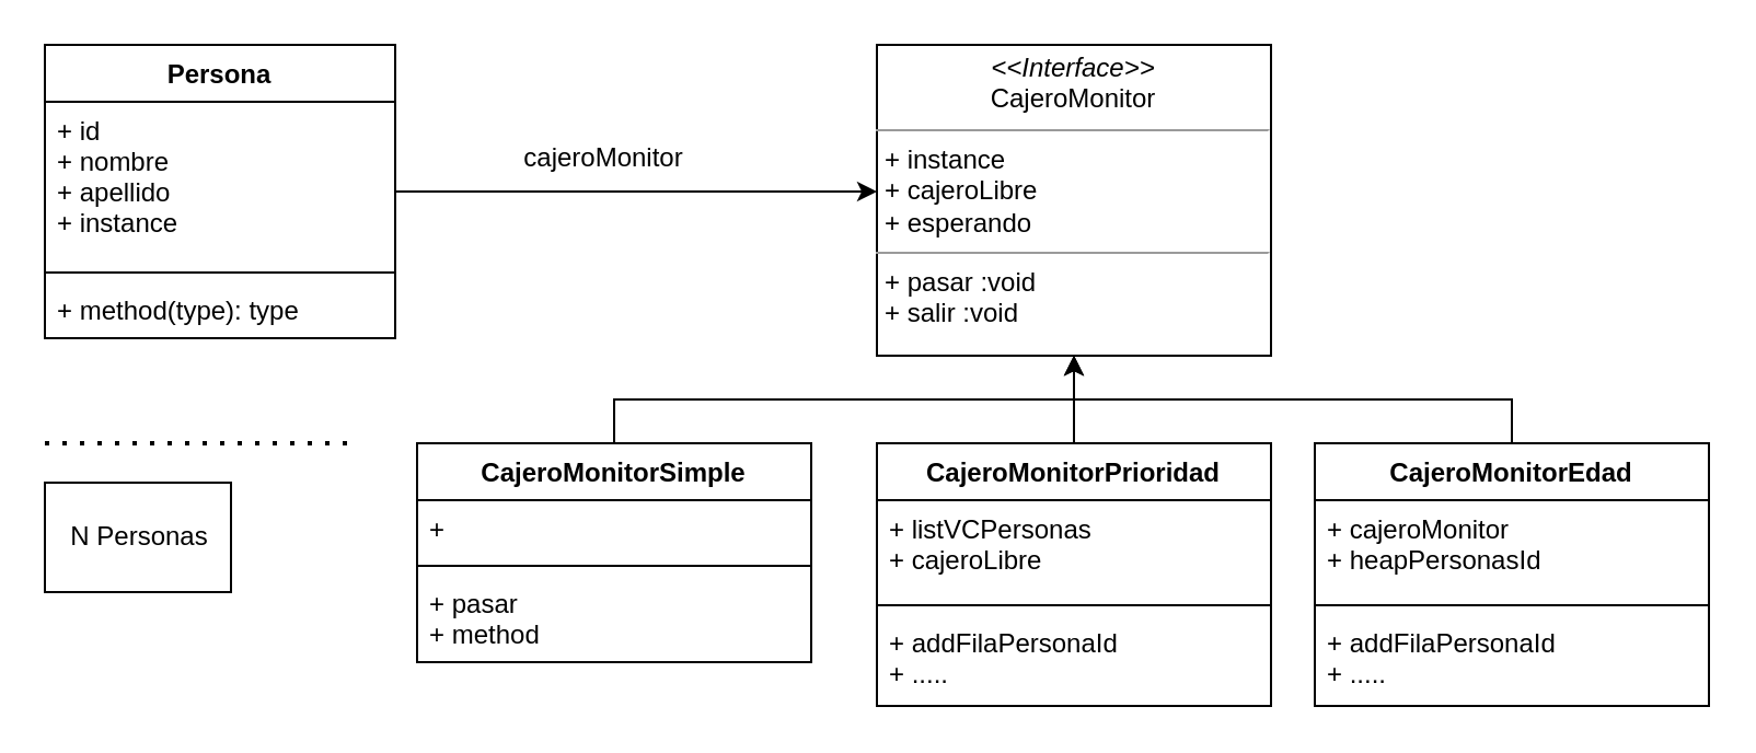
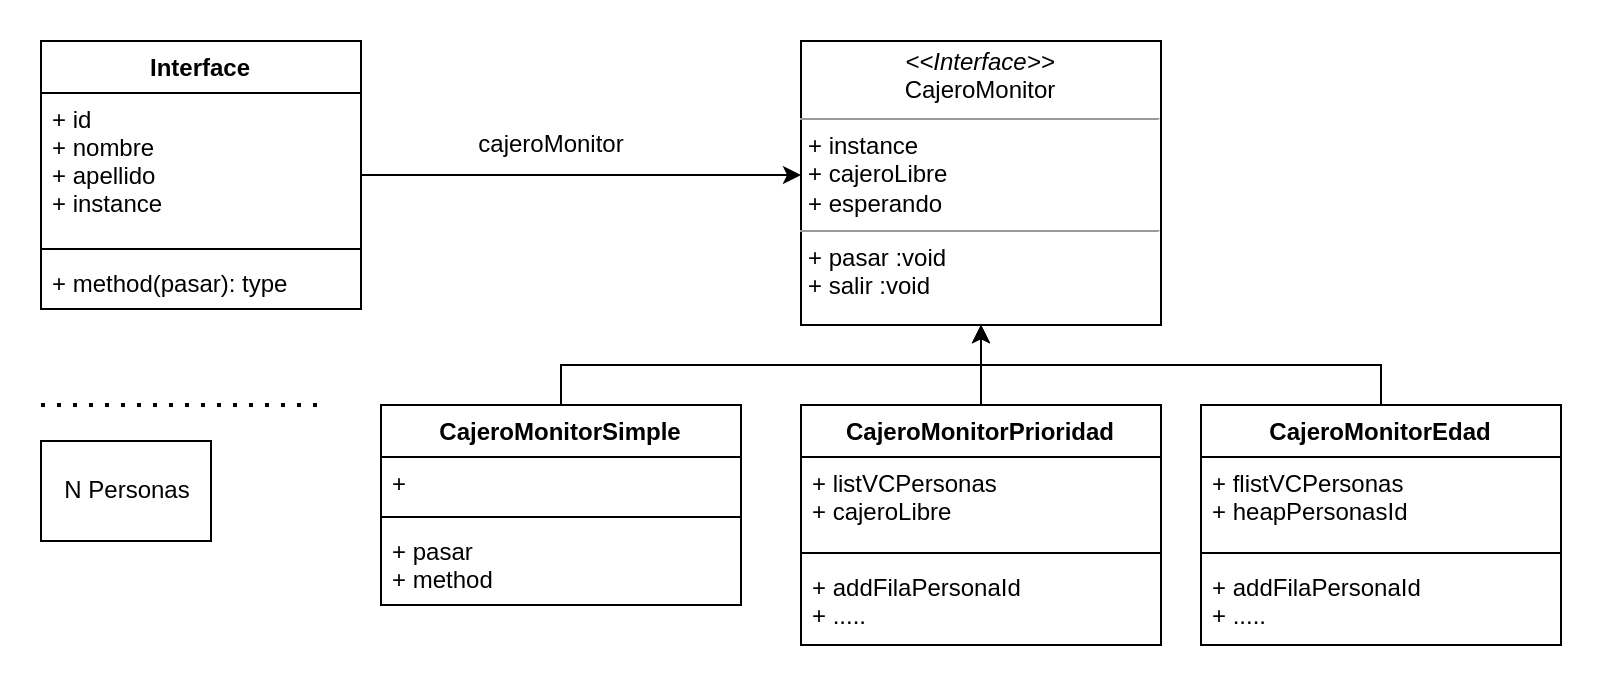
  <mxCell id="0" />
  <mxCell id="1" parent="0" />
  <mxCell id="2" style="edgeStyle=orthogonalEdgeStyle;rounded=0;orthogonalLoop=1;jettySize=auto;html=1;" edge="1" parent="1" source="3" target="7"><mxGeometry relative="1" as="geometry"><Array as="points"><mxPoint x="290" y="87" /><mxPoint x="290" y="87" /></Array></mxGeometry></mxCell>
- <mxCell id="3" value="Persona" style="swimlane;fontStyle=1;align=center;verticalAlign=top;childLayout=stackLayout;horizontal=1;startSize=26;horizontalStack=0;resizeParent=1;resizeParentMax=0;resizeLast=0;collapsible=1;marginBottom=0;" vertex="1" parent="1"><mxGeometry x="20" y="20" width="160" height="134" as="geometry" /></mxCell>
+ <mxCell id="3" value="Interface" style="swimlane;fontStyle=1;align=center;verticalAlign=top;childLayout=stackLayout;horizontal=1;startSize=26;horizontalStack=0;resizeParent=1;resizeParentMax=0;resizeLast=0;collapsible=1;marginBottom=0;" vertex="1" parent="1"><mxGeometry x="20" y="20" width="160" height="134" as="geometry" /></mxCell>
  <mxCell id="4" value="+ id&#10;+ nombre&#10;+ apellido&#10;+ instance" style="text;strokeColor=none;fillColor=none;align=left;verticalAlign=top;spacingLeft=4;spacingRight=4;overflow=hidden;rotatable=0;points=[[0,0.5],[1,0.5]];portConstraint=eastwest;" vertex="1" parent="3"><mxGeometry y="26" width="160" height="74" as="geometry" /></mxCell>
  <mxCell id="5" value="" style="line;strokeWidth=1;fillColor=none;align=left;verticalAlign=middle;spacingTop=-1;spacingLeft=3;spacingRight=3;rotatable=0;labelPosition=right;points=[];portConstraint=eastwest;" vertex="1" parent="3"><mxGeometry y="100" width="160" height="8" as="geometry" /></mxCell>
- <mxCell id="6" value="+ method(type): type" style="text;strokeColor=none;fillColor=none;align=left;verticalAlign=top;spacingLeft=4;spacingRight=4;overflow=hidden;rotatable=0;points=[[0,0.5],[1,0.5]];portConstraint=eastwest;" vertex="1" parent="3"><mxGeometry y="108" width="160" height="26" as="geometry" /></mxCell>
+ <mxCell id="6" value="+ method(pasar): type" style="text;strokeColor=none;fillColor=none;align=left;verticalAlign=top;spacingLeft=4;spacingRight=4;overflow=hidden;rotatable=0;points=[[0,0.5],[1,0.5]];portConstraint=eastwest;" vertex="1" parent="3"><mxGeometry y="108" width="160" height="26" as="geometry" /></mxCell>
  <mxCell id="7" value="&lt;p style=&quot;margin: 0px ; margin-top: 4px ; text-align: center&quot;&gt;&lt;i&gt;&amp;lt;&amp;lt;Interface&amp;gt;&amp;gt;&lt;/i&gt;&lt;br&gt;CajeroMonitor&lt;br&gt;&lt;/p&gt;&lt;hr size=&quot;1&quot;&gt;&lt;p style=&quot;margin: 0px ; margin-left: 4px&quot;&gt;+ instance&lt;/p&gt;&lt;p style=&quot;margin: 0px ; margin-left: 4px&quot;&gt;+ cajeroLibre&lt;/p&gt;&lt;p style=&quot;margin: 0px ; margin-left: 4px&quot;&gt;+ esperando&lt;br&gt;&lt;/p&gt;&lt;hr size=&quot;1&quot;&gt;&lt;p style=&quot;margin: 0px ; margin-left: 4px&quot;&gt;+ pasar :void&lt;br&gt;+ salir :void&lt;br&gt;&lt;/p&gt;" style="verticalAlign=top;align=left;overflow=fill;fontSize=12;fontFamily=Helvetica;html=1;" vertex="1" parent="1"><mxGeometry x="400" y="20" width="180" height="142" as="geometry" /></mxCell>
  <mxCell id="8" value="cajeroMonitor" style="text;html=1;align=center;verticalAlign=middle;resizable=0;points=[];autosize=1;" vertex="1" parent="1"><mxGeometry x="225" y="62" width="100" height="20" as="geometry" /></mxCell>
  <mxCell id="9" style="edgeStyle=orthogonalEdgeStyle;rounded=0;orthogonalLoop=1;jettySize=auto;html=1;" edge="1" parent="1" source="10" target="7"><mxGeometry relative="1" as="geometry"><Array as="points"><mxPoint x="280" y="182" /><mxPoint x="490" y="182" /></Array></mxGeometry></mxCell>
  <mxCell id="10" value="CajeroMonitorSimple" style="swimlane;fontStyle=1;align=center;verticalAlign=top;childLayout=stackLayout;horizontal=1;startSize=26;horizontalStack=0;resizeParent=1;resizeParentMax=0;resizeLast=0;collapsible=1;marginBottom=0;" vertex="1" parent="1"><mxGeometry x="190" y="202" width="180" height="100" as="geometry" /></mxCell>
  <mxCell id="11" value="+ " style="text;strokeColor=none;fillColor=none;align=left;verticalAlign=top;spacingLeft=4;spacingRight=4;overflow=hidden;rotatable=0;points=[[0,0.5],[1,0.5]];portConstraint=eastwest;" vertex="1" parent="10"><mxGeometry y="26" width="180" height="26" as="geometry" /></mxCell>
  <mxCell id="12" value="" style="line;strokeWidth=1;fillColor=none;align=left;verticalAlign=middle;spacingTop=-1;spacingLeft=3;spacingRight=3;rotatable=0;labelPosition=right;points=[];portConstraint=eastwest;" vertex="1" parent="10"><mxGeometry y="52" width="180" height="8" as="geometry" /></mxCell>
  <mxCell id="13" value="+ pasar&#10;+ method&#10;" style="text;strokeColor=none;fillColor=none;align=left;verticalAlign=top;spacingLeft=4;spacingRight=4;overflow=hidden;rotatable=0;points=[[0,0.5],[1,0.5]];portConstraint=eastwest;" vertex="1" parent="10"><mxGeometry y="60" width="180" height="40" as="geometry" /></mxCell>
  <mxCell id="14" style="edgeStyle=orthogonalEdgeStyle;rounded=0;orthogonalLoop=1;jettySize=auto;html=1;" edge="1" parent="1" source="15" target="7"><mxGeometry relative="1" as="geometry" /></mxCell>
  <mxCell id="15" value="CajeroMonitorPrioridad" style="swimlane;fontStyle=1;align=center;verticalAlign=top;childLayout=stackLayout;horizontal=1;startSize=26;horizontalStack=0;resizeParent=1;resizeParentMax=0;resizeLast=0;collapsible=1;marginBottom=0;" vertex="1" parent="1"><mxGeometry x="400" y="202" width="180" height="120" as="geometry" /></mxCell>
  <mxCell id="16" value="+ listVCPersonas&#10;+ cajeroLibre&#10;" style="text;strokeColor=none;fillColor=none;align=left;verticalAlign=top;spacingLeft=4;spacingRight=4;overflow=hidden;rotatable=0;points=[[0,0.5],[1,0.5]];portConstraint=eastwest;" vertex="1" parent="15"><mxGeometry y="26" width="180" height="44" as="geometry" /></mxCell>
  <mxCell id="17" value="" style="line;strokeWidth=1;fillColor=none;align=left;verticalAlign=middle;spacingTop=-1;spacingLeft=3;spacingRight=3;rotatable=0;labelPosition=right;points=[];portConstraint=eastwest;" vertex="1" parent="15"><mxGeometry y="70" width="180" height="8" as="geometry" /></mxCell>
  <mxCell id="18" value="+ addFilaPersonaId&#10;+ ....." style="text;strokeColor=none;fillColor=none;align=left;verticalAlign=top;spacingLeft=4;spacingRight=4;overflow=hidden;rotatable=0;points=[[0,0.5],[1,0.5]];portConstraint=eastwest;" vertex="1" parent="15"><mxGeometry y="78" width="180" height="42" as="geometry" /></mxCell>
  <mxCell id="19" style="edgeStyle=orthogonalEdgeStyle;rounded=0;orthogonalLoop=1;jettySize=auto;html=1;" edge="1" parent="1" source="20" target="7"><mxGeometry relative="1" as="geometry"><Array as="points"><mxPoint x="690" y="182" /><mxPoint x="490" y="182" /></Array></mxGeometry></mxCell>
  <mxCell id="20" value="CajeroMonitorEdad" style="swimlane;fontStyle=1;align=center;verticalAlign=top;childLayout=stackLayout;horizontal=1;startSize=26;horizontalStack=0;resizeParent=1;resizeParentMax=0;resizeLast=0;collapsible=1;marginBottom=0;" vertex="1" parent="1"><mxGeometry x="600" y="202" width="180" height="120" as="geometry" /></mxCell>
- <mxCell id="21" value="+ cajeroMonitor&#10;+ heapPersonasId&#10;" style="text;strokeColor=none;fillColor=none;align=left;verticalAlign=top;spacingLeft=4;spacingRight=4;overflow=hidden;rotatable=0;points=[[0,0.5],[1,0.5]];portConstraint=eastwest;" vertex="1" parent="20"><mxGeometry y="26" width="180" height="44" as="geometry" /></mxCell>
+ <mxCell id="21" value="+ flistVCPersonas&#10;+ heapPersonasId&#10;" style="text;strokeColor=none;fillColor=none;align=left;verticalAlign=top;spacingLeft=4;spacingRight=4;overflow=hidden;rotatable=0;points=[[0,0.5],[1,0.5]];portConstraint=eastwest;" vertex="1" parent="20"><mxGeometry y="26" width="180" height="44" as="geometry" /></mxCell>
  <mxCell id="22" value="" style="line;strokeWidth=1;fillColor=none;align=left;verticalAlign=middle;spacingTop=-1;spacingLeft=3;spacingRight=3;rotatable=0;labelPosition=right;points=[];portConstraint=eastwest;" vertex="1" parent="20"><mxGeometry y="70" width="180" height="8" as="geometry" /></mxCell>
  <mxCell id="23" value="+ addFilaPersonaId&#10;+ ....." style="text;strokeColor=none;fillColor=none;align=left;verticalAlign=top;spacingLeft=4;spacingRight=4;overflow=hidden;rotatable=0;points=[[0,0.5],[1,0.5]];portConstraint=eastwest;" vertex="1" parent="20"><mxGeometry y="78" width="180" height="42" as="geometry" /></mxCell>
  <mxCell id="24" value="N Personas" style="html=1;" vertex="1" parent="1"><mxGeometry x="20" y="220" width="85" height="50" as="geometry" /></mxCell>
  <mxCell id="25" value="" style="endArrow=none;dashed=1;html=1;dashPattern=1 3;strokeWidth=2;" edge="1" parent="1"><mxGeometry width="50" height="50" relative="1" as="geometry"><mxPoint x="20" y="202" as="sourcePoint" /><mxPoint x="160" y="202" as="targetPoint" /></mxGeometry></mxCell>
